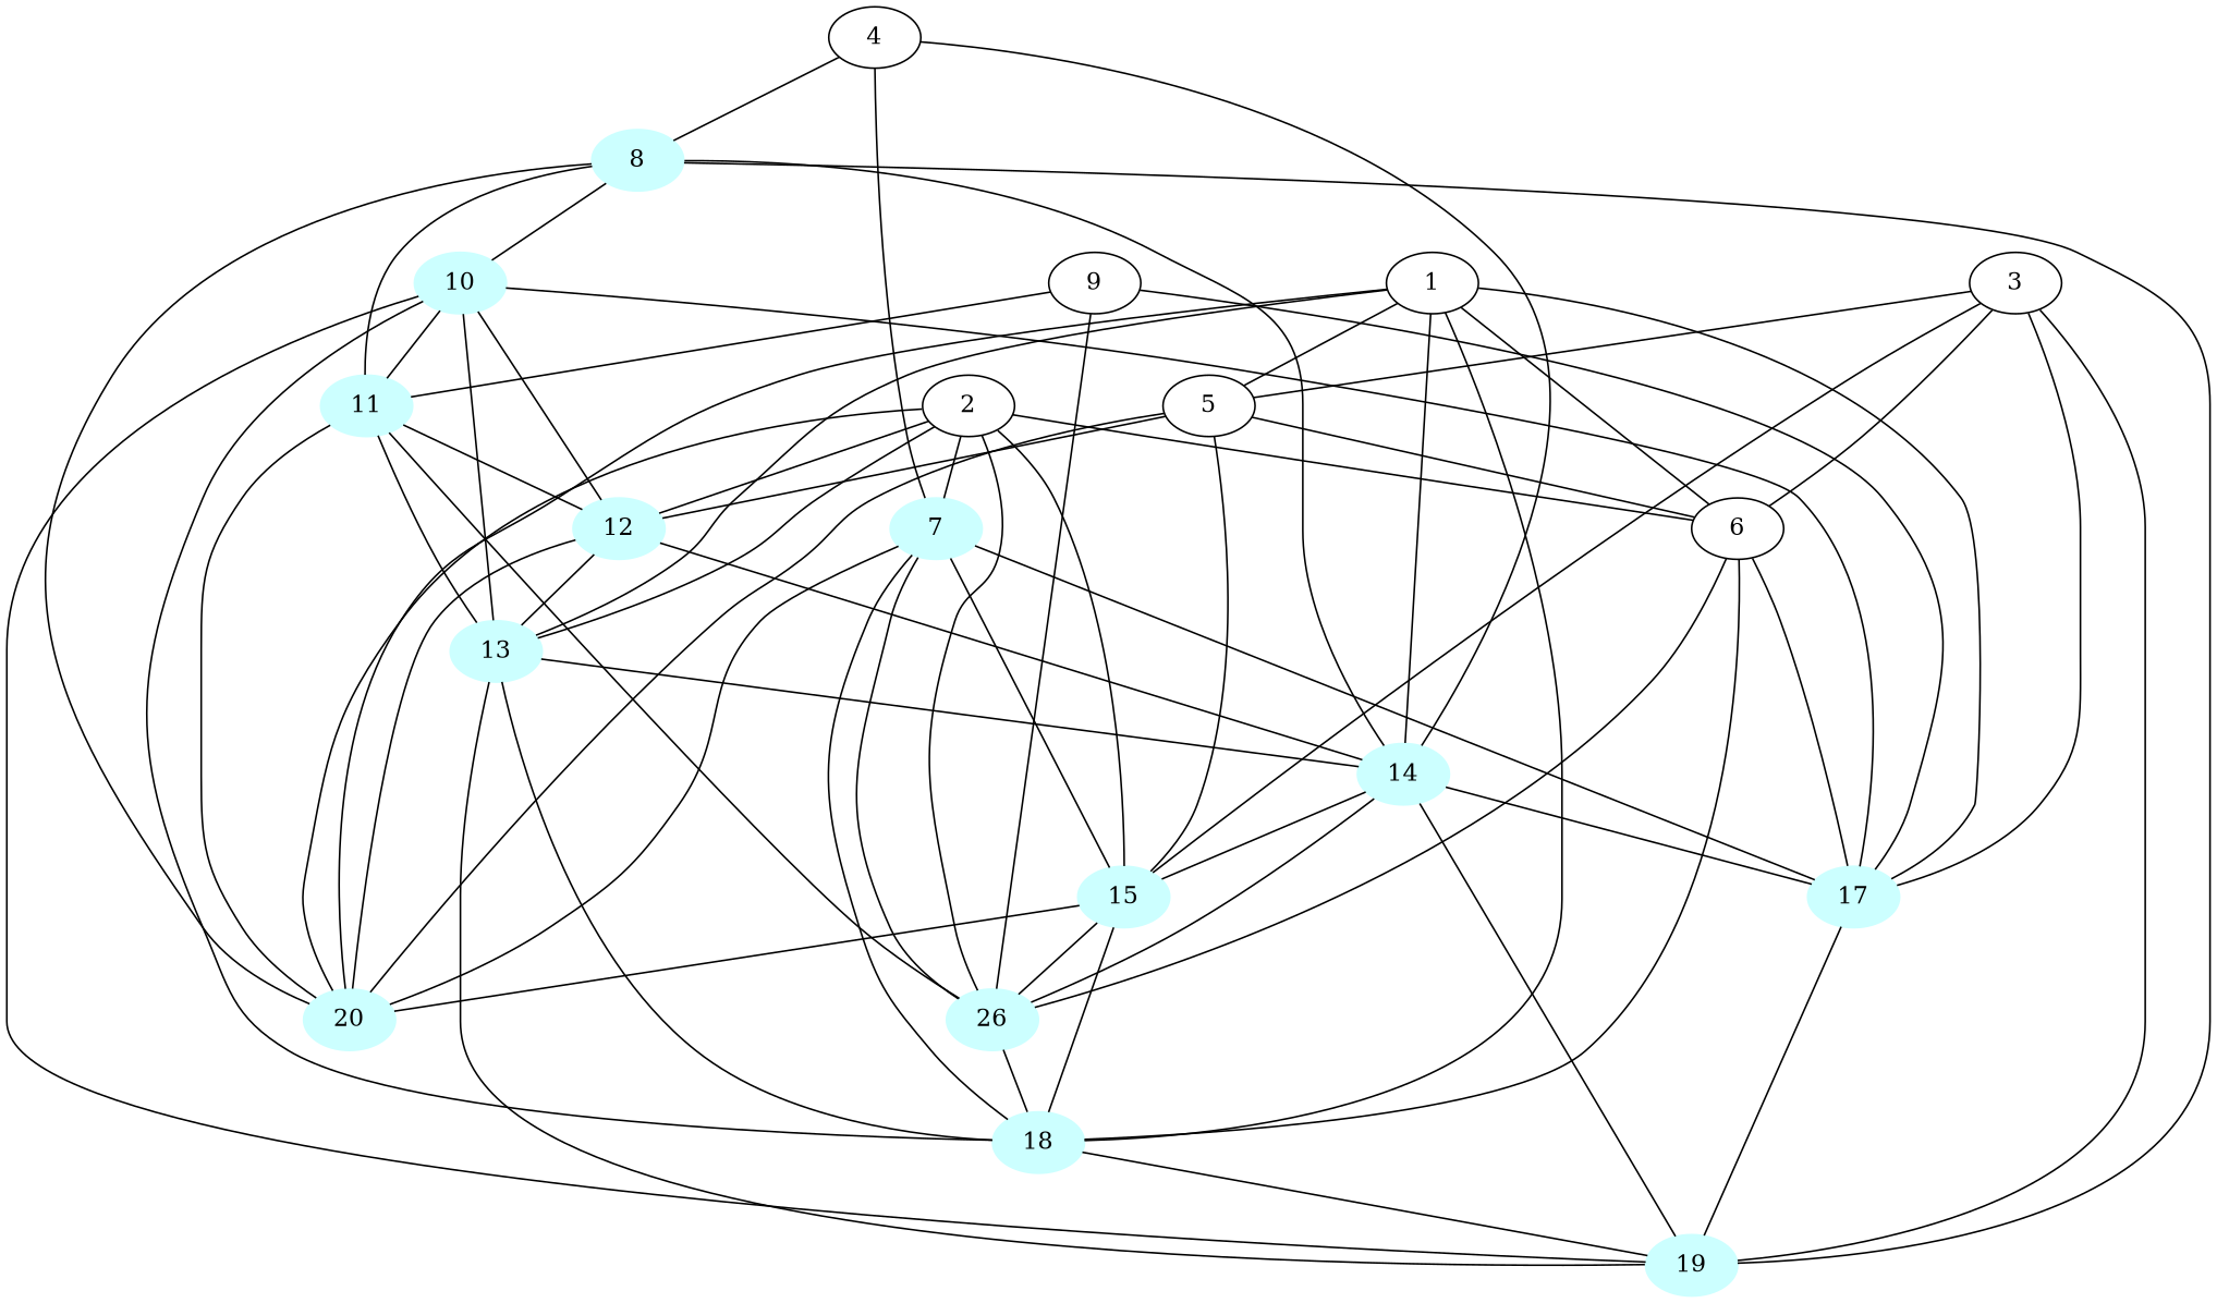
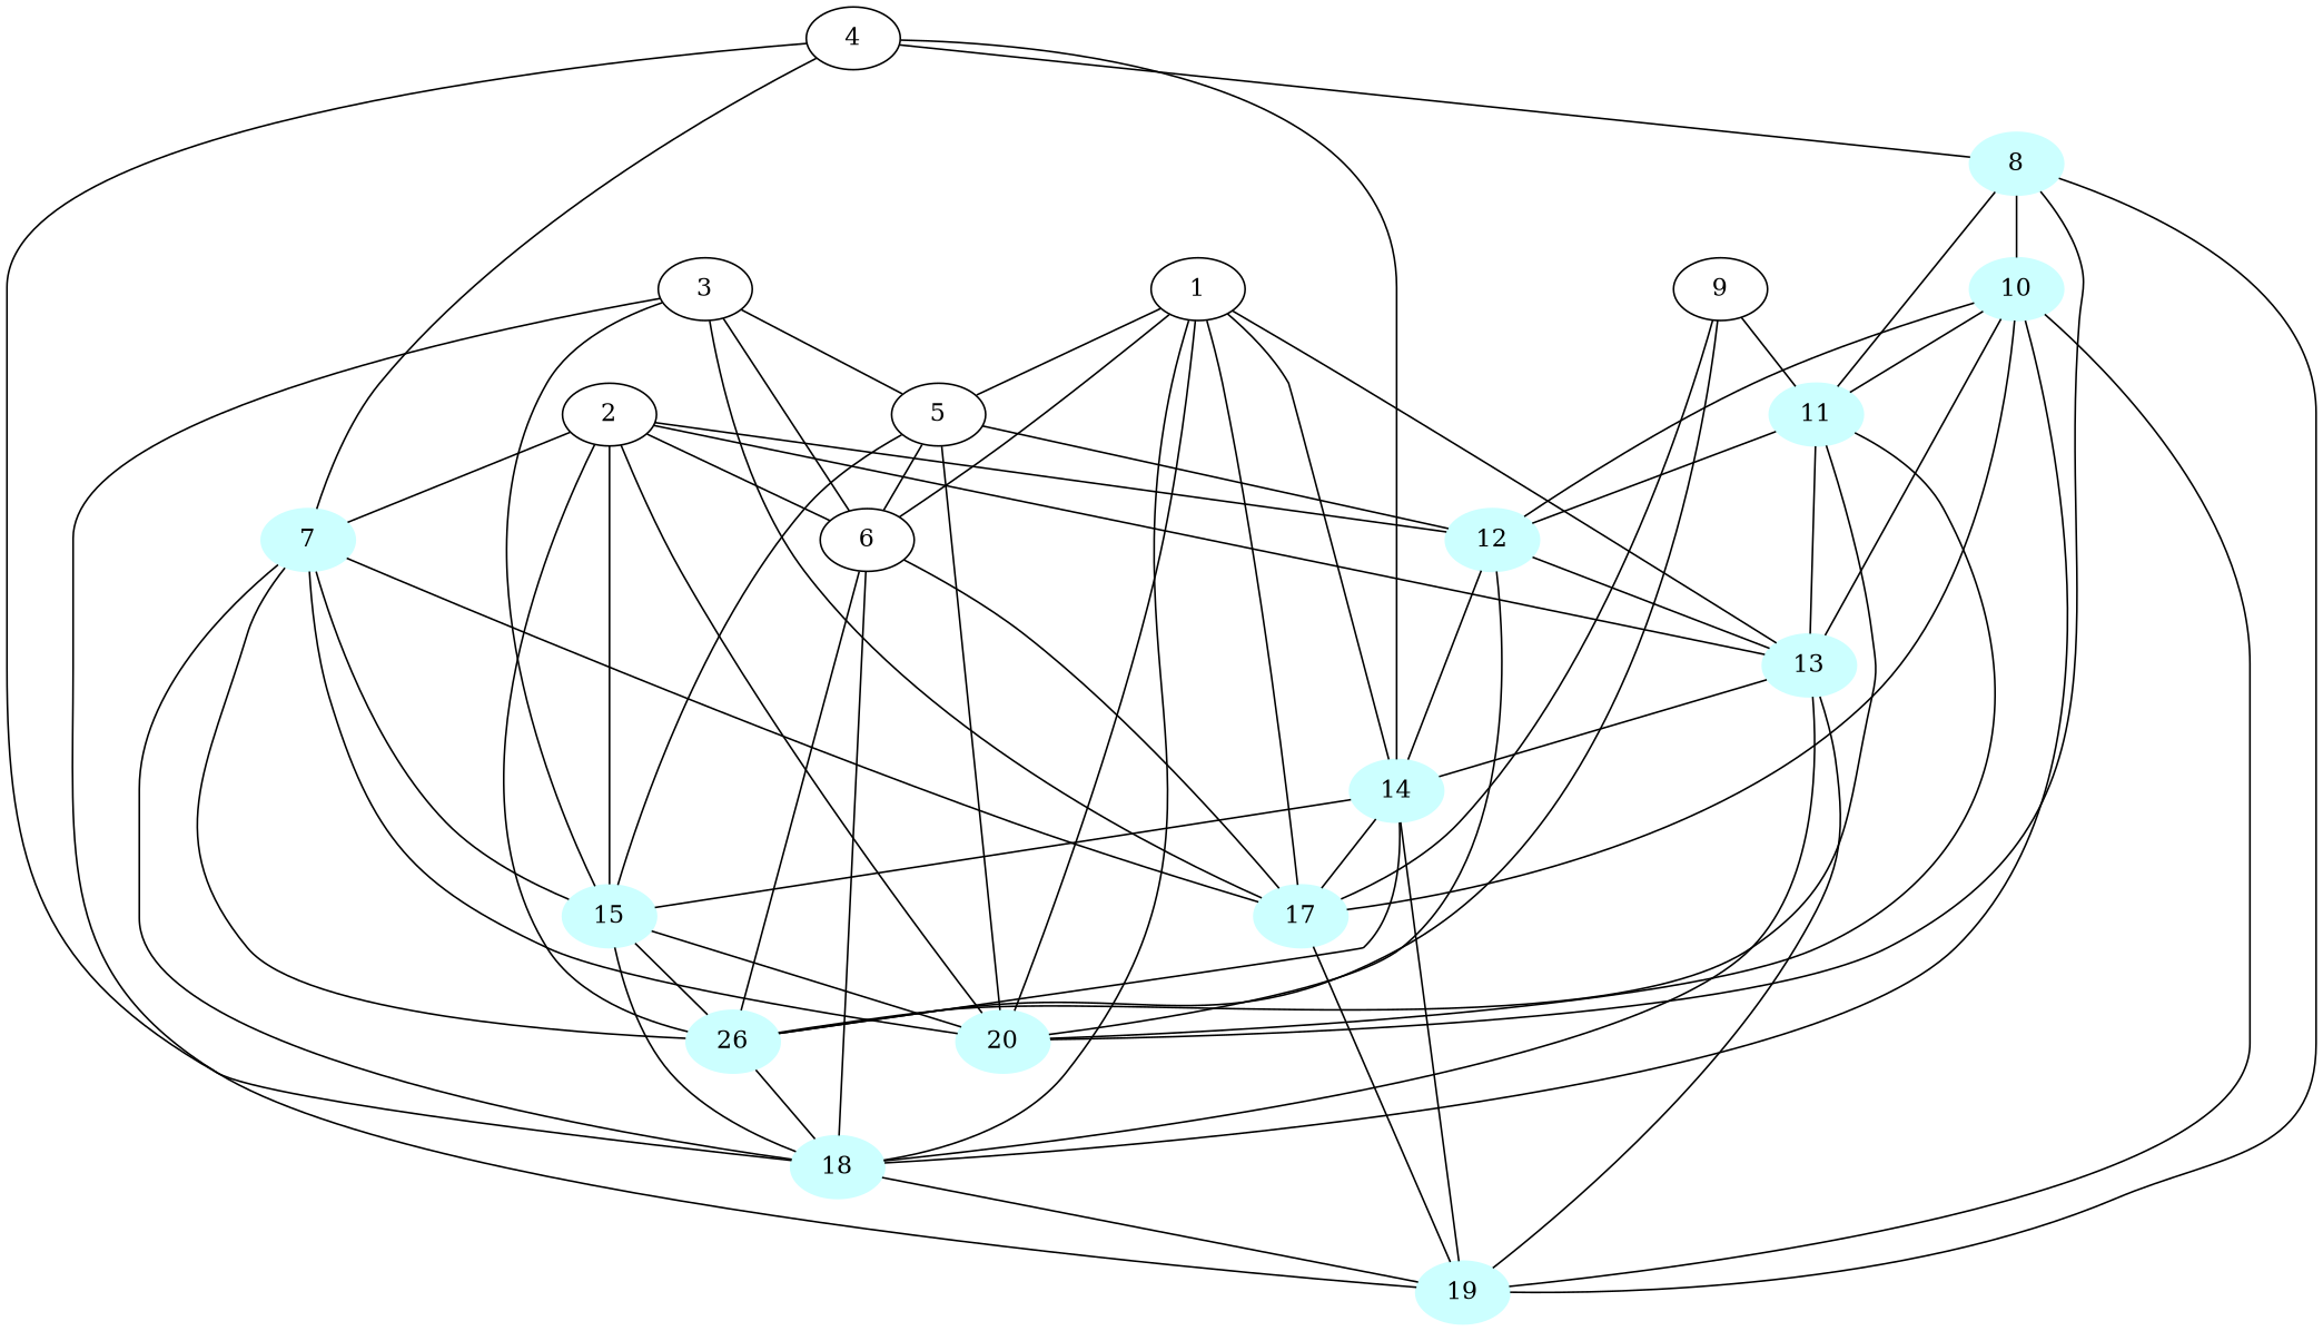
  graph {
    fontname="DejaVu Serif"
    node [color="#CCFFFF" fontname="DejaVu Serif" style=filled]
    edge [fontname="DejaVu Serif"]
    7
    15
    n3 [label=26]
    17
    18
    20
    19
    8
    10
    11
    14
    12
    13
    1 [color="" style=""]
    5 [color="" style=""]
    6 [color="" style=""]
    2 [color="" style=""]
    3 [color="" style=""]
    4 [color="" style=""]
    9 [color="" style=""]
    7 -- 15
    7 -- n3
    7 -- 17
    7 -- 18
    7 -- 20
    15 -- n3
    15 -- 18
    15 -- 20
    n3 -- 18
    17 -- 19
    18 -- 19
    8 -- 20
    8 -- 19
    8 -- 10
    8 -- 11
-   8 -- 14
    10 -- 17
    10 -- 18
    10 -- 19
    10 -- 11
    10 -- 12
    10 -- 13
    11 -- n3
    11 -- 20
    11 -- 12
    14 -- 15
    14 -- n3
    14 -- 17
    14 -- 19
    12 -- 20
    12 -- 14
    12 -- 13
    13 -- 18
    13 -- 19
    13 -- 11
    13 -- 14
    1 -- 17
    1 -- 18
    1 -- 20
    1 -- 14
    1 -- 13
    1 -- 5
    1 -- 6
    5 -- 15
    5 -- 20
    5 -- 12
    5 -- 6
    6 -- n3
    6 -- 17
    6 -- 18
    2 -- 7
    2 -- 15
    2 -- n3
    2 -- 20
    2 -- 12
    2 -- 13
    2 -- 6
    3 -- 15
    3 -- 17
    3 -- 19
    3 -- 5
    3 -- 6
    4 -- 7
+   4 -- 18
    4 -- 8
    4 -- 14
    9 -- n3
    9 -- 17
    9 -- 11
  }
